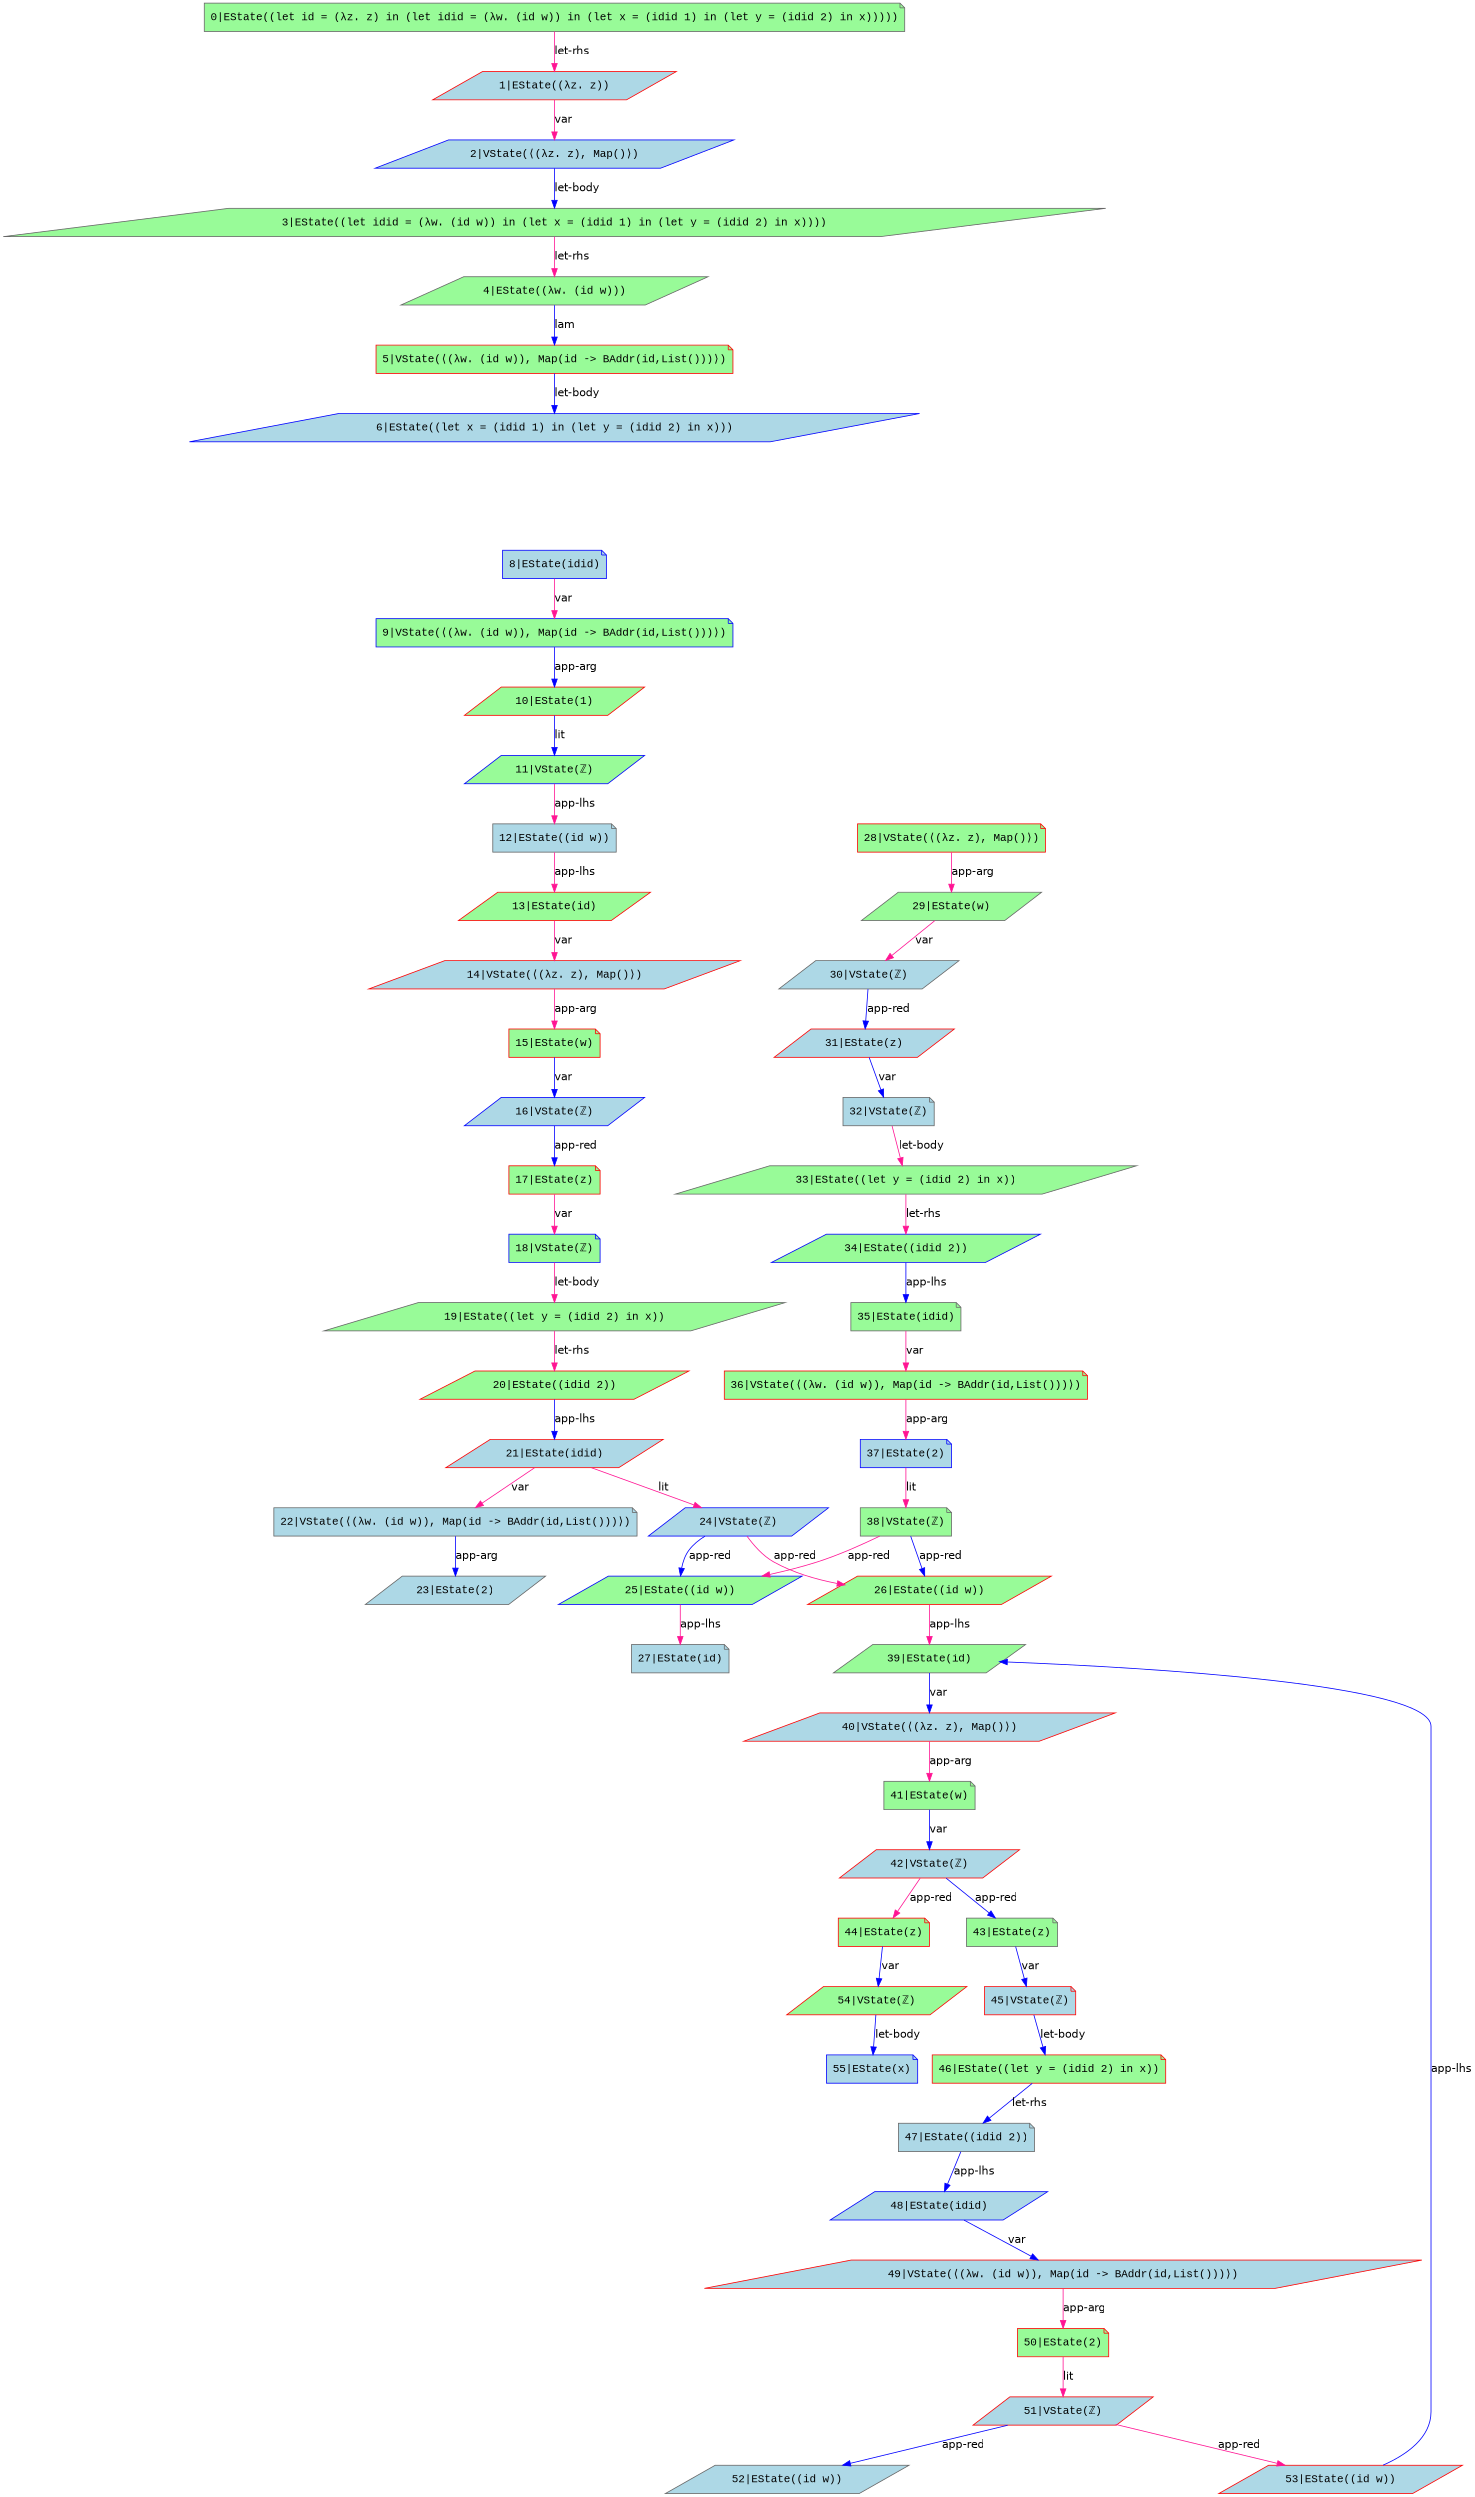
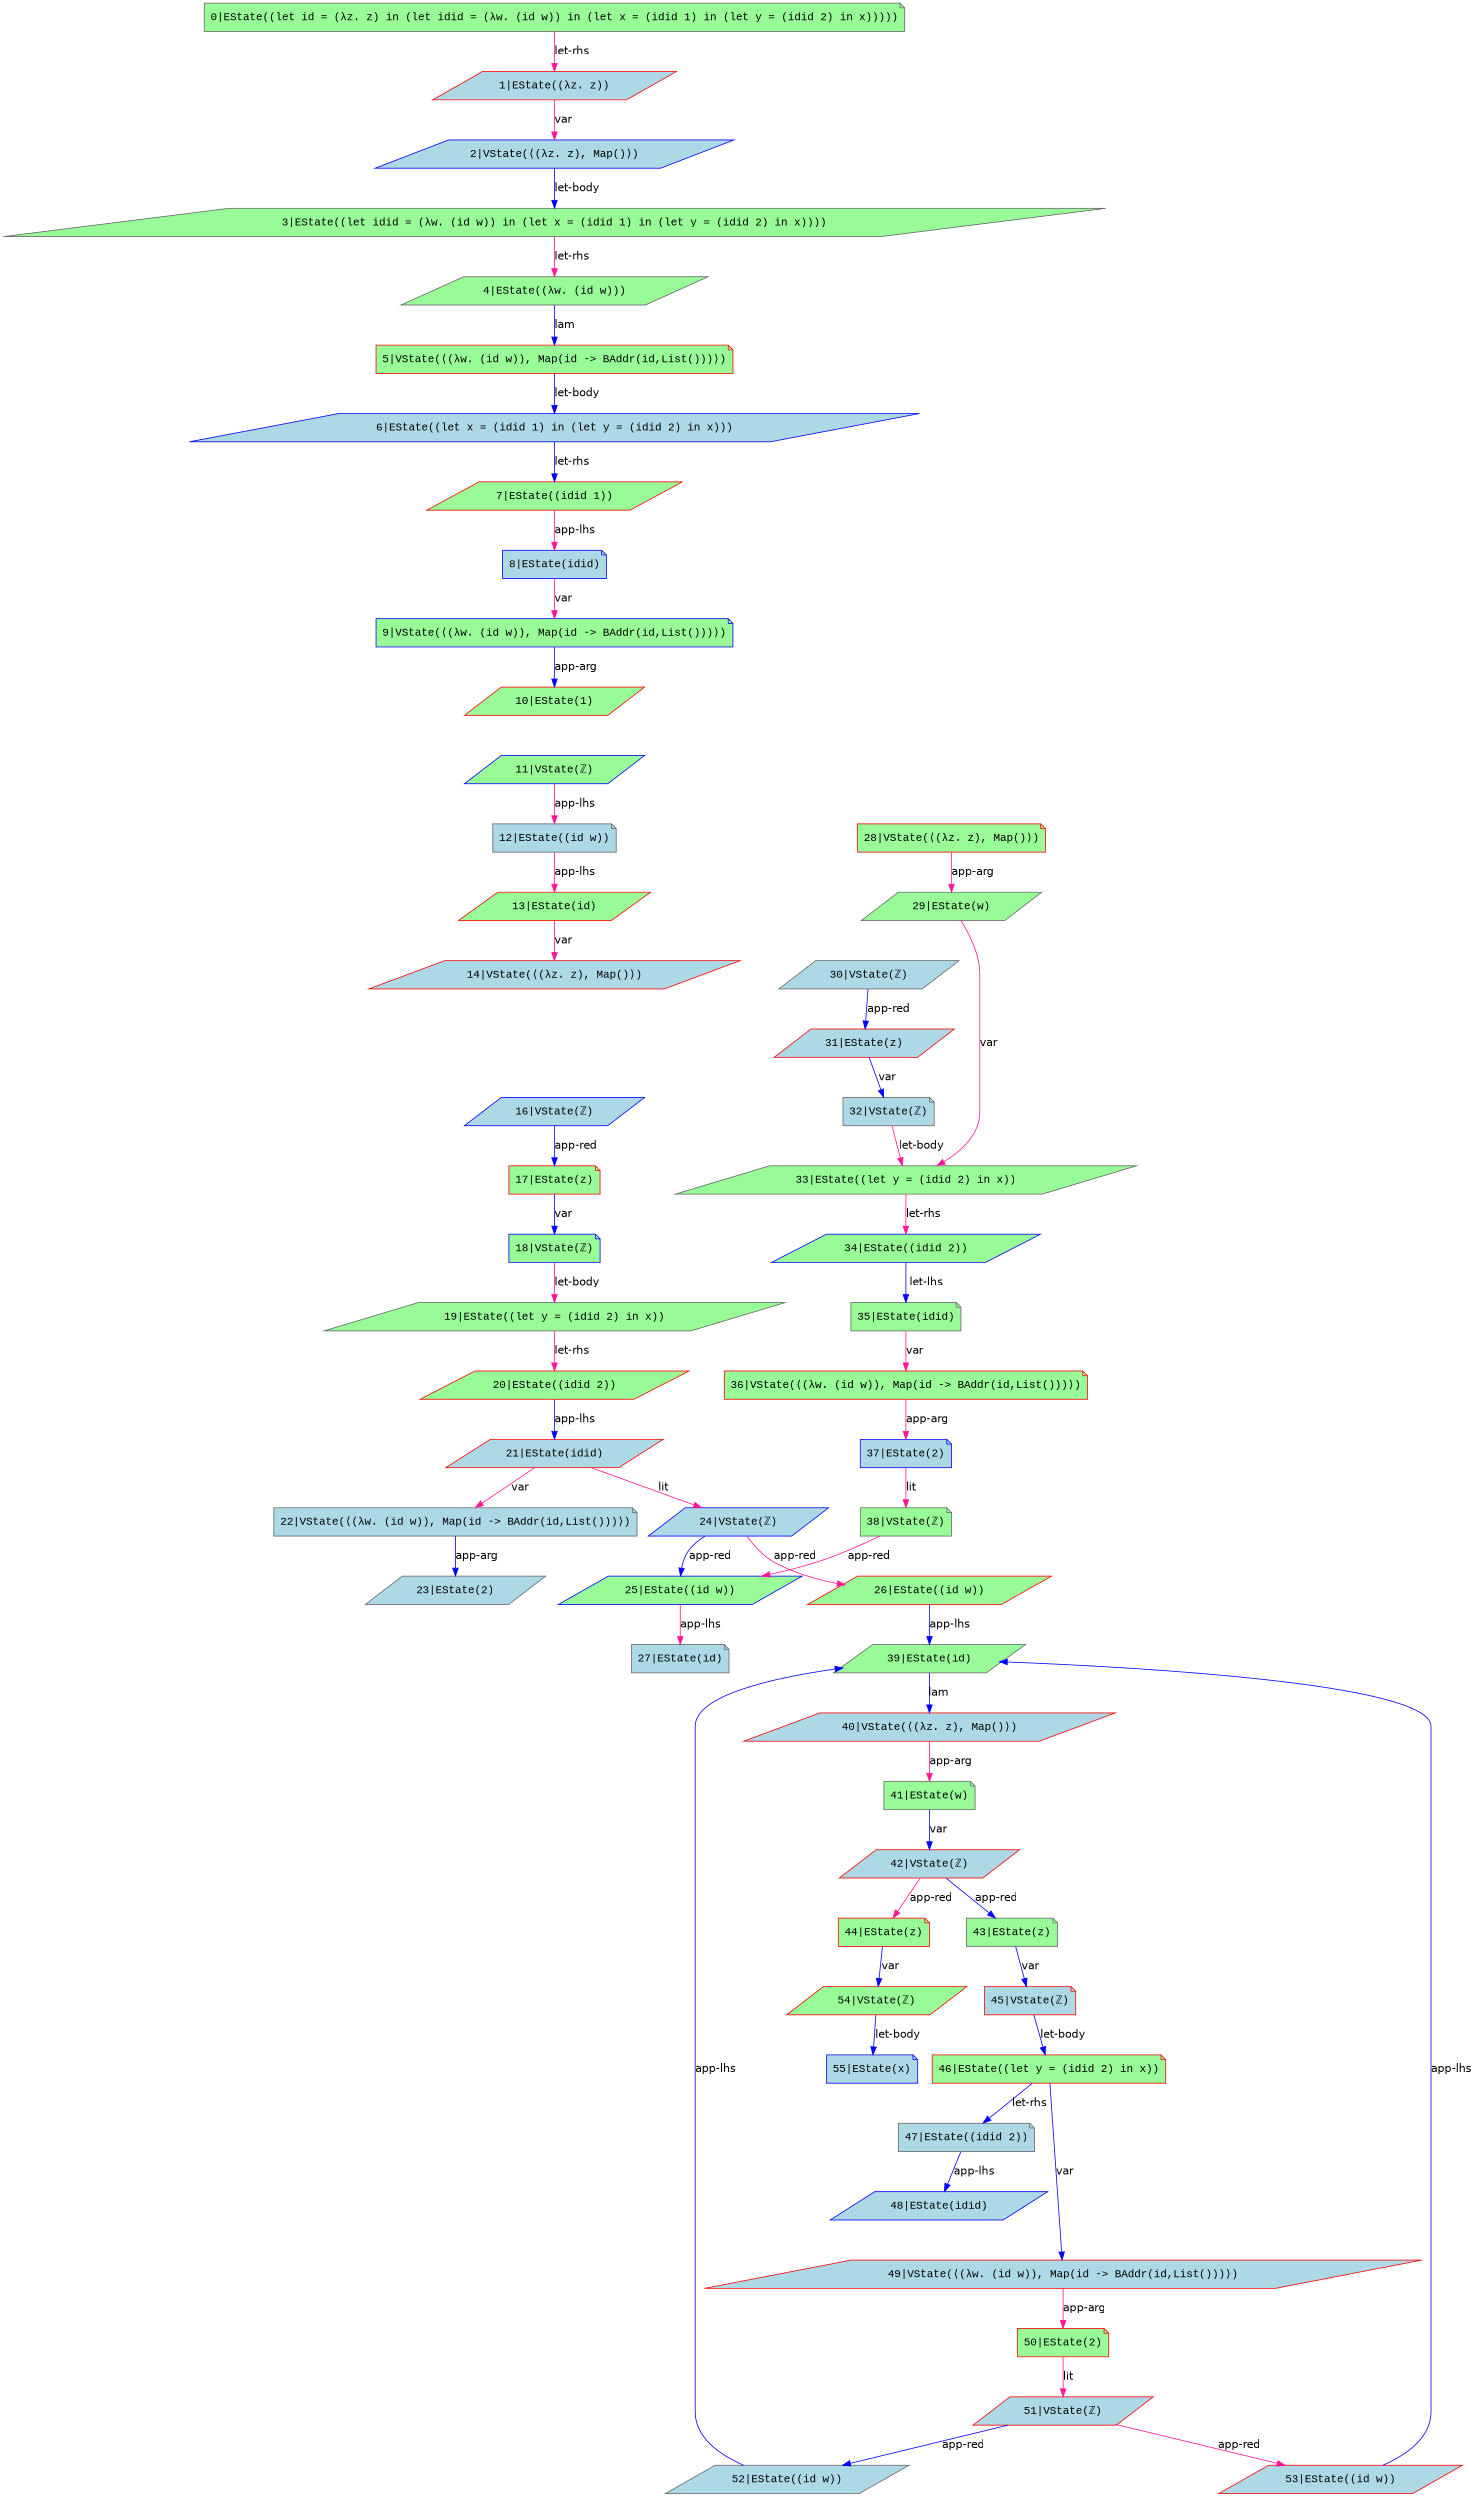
  digraph {
    node [color=red fillcolor=palegreen fontname="Courier New" shape=parallelogram style=filled]
    edge [color=blue fontname=helvetica]
    n1 [color=gray40 label="0|EState((let id = (λz. z) in (let idid = (λw. (id w)) in (let x = (idid 1) in (let y = (idid 2) in x)))))" shape=note]
    n2 [fillcolor=lightblue label="1|EState((λz. z))"]
    n3 [color=blue fillcolor=lightblue label="2|VState(⟨(λz. z), Map()⟩)"]
    n4 [color=gray40 label="3|EState((let idid = (λw. (id w)) in (let x = (idid 1) in (let y = (idid 2) in x))))"]
    n5 [color=gray40 label="4|EState((λw. (id w)))"]
    n6 [label="5|VState(⟨(λw. (id w)), Map(id -> BAddr(id,List()))⟩)" shape=note]
    n7 [color=blue fillcolor=lightblue label="6|EState((let x = (idid 1) in (let y = (idid 2) in x)))"]
+   n8 [label="7|EState((idid 1))"]
    n9 [color=blue fillcolor=lightblue label="8|EState(idid)" shape=note]
    n10 [color=blue label="9|VState(⟨(λw. (id w)), Map(id -> BAddr(id,List()))⟩)" shape=note]
    n11 [label="10|EState(1)"]
    n12 [color=blue label="11|VState(ℤ)"]
    n13 [color=gray40 fillcolor=lightblue label="12|EState((id w))" shape=note]
    n14 [label="13|EState(id)"]
    n15 [fillcolor=lightblue label="14|VState(⟨(λz. z), Map()⟩)"]
-   n16 [label="15|EState(w)" shape=note]
    n17 [color=blue fillcolor=lightblue label="16|VState(ℤ)"]
    n18 [label="17|EState(z)" shape=note]
    n19 [color=blue label="18|VState(ℤ)" shape=note]
    n20 [color=gray40 label="19|EState((let y = (idid 2) in x))"]
    n21 [label="20|EState((idid 2))"]
    n22 [fillcolor=lightblue label="21|EState(idid)"]
    n23 [color=gray40 fillcolor=lightblue label="22|VState(⟨(λw. (id w)), Map(id -> BAddr(id,List()))⟩)" shape=note]
    n24 [color=blue fillcolor=lightblue label="24|VState(ℤ)"]
    n25 [color=gray40 fillcolor=lightblue label="23|EState(2)"]
    n26 [color=blue label="25|EState((id w))"]
    n27 [label="26|EState((id w))"]
    n28 [color=gray40 fillcolor=lightblue label="27|EState(id)" shape=note]
    n29 [color=gray40 label="39|EState(id)"]
    n30 [fillcolor=lightblue label="40|VState(⟨(λz. z), Map()⟩)"]
    n31 [label="28|VState(⟨(λz. z), Map()⟩)" shape=note]
    n32 [color=gray40 label="29|EState(w)"]
    n33 [color=gray40 fillcolor=lightblue label="30|VState(ℤ)"]
    n34 [fillcolor=lightblue label="31|EState(z)"]
    n35 [color=gray40 fillcolor=lightblue label="32|VState(ℤ)" shape=note]
    n36 [color=gray40 label="33|EState((let y = (idid 2) in x))"]
    n37 [color=blue label="34|EState((idid 2))"]
    n38 [color=gray40 label="35|EState(idid)" shape=note]
    n39 [label="36|VState(⟨(λw. (id w)), Map(id -> BAddr(id,List()))⟩)" shape=note]
    n40 [color=blue fillcolor=lightblue label="37|EState(2)" shape=note]
    n41 [color=gray40 label="38|VState(ℤ)" shape=note]
    n42 [color=gray40 label="41|EState(w)" shape=note]
    n43 [fillcolor=lightblue label="42|VState(ℤ)"]
    n44 [color=gray40 label="43|EState(z)" shape=note]
    n45 [label="44|EState(z)" shape=note]
    n46 [fillcolor=lightblue label="45|VState(ℤ)" shape=note]
    n47 [label="54|VState(ℤ)"]
    n48 [label="46|EState((let y = (idid 2) in x))" shape=note]
    n49 [color=blue fillcolor=lightblue label="55|EState(x)" shape=note]
    n50 [color=gray40 fillcolor=lightblue label="47|EState((idid 2))" shape=note]
    n51 [color=blue fillcolor=lightblue label="48|EState(idid)"]
    n52 [fillcolor=lightblue label="49|VState(⟨(λw. (id w)), Map(id -> BAddr(id,List()))⟩)"]
    n53 [label="50|EState(2)" shape=note]
    n54 [fillcolor=lightblue label="51|VState(ℤ)"]
    n55 [color=gray40 fillcolor=lightblue label="52|EState((id w))"]
    n56 [fillcolor=lightblue label="53|EState((id w))"]
    n1 -> n2 [color=deeppink label="let-rhs"]
    n2 -> n3 [color=deeppink label=var]
    n3 -> n4 [label="let-body"]
    n4 -> n5 [color=deeppink label="let-rhs"]
    n5 -> n6 [label=lam]
    n6 -> n7 [label="let-body"]
+   n7 -> n8 [label="let-rhs"]
+   n8 -> n9 [color=deeppink label="app-lhs"]
    n9 -> n10 [color=deeppink label=var]
    n10 -> n11 [label="app-arg"]
-   n11 -> n12 [label=lit]
    n12 -> n13 [color=deeppink label="app-lhs"]
    n13 -> n14 [color=deeppink label="app-lhs"]
    n14 -> n15 [color=deeppink label=var]
-   n15 -> n16 [color=deeppink label="app-arg"]
-   n16 -> n17 [label=var]
    n17 -> n18 [label="app-red"]
-   n18 -> n19 [color=deeppink label=var]
+   n18 -> n19 [label=var]
    n19 -> n20 [color=deeppink label="let-body"]
    n20 -> n21 [color=deeppink label="let-rhs"]
    n21 -> n22 [label="app-lhs"]
    n22 -> n23 [color=deeppink label=var]
    n22 -> n24 [color=deeppink label=lit]
    n23 -> n25 [label="app-arg"]
    n24 -> n26 [label="app-red"]
    n24 -> n27 [color=deeppink label="app-red"]
    n26 -> n28 [color=deeppink label="app-lhs"]
-   n27 -> n29 [color=deeppink label="app-lhs"]
-   n29 -> n30 [label=var]
+   n27 -> n29 [label="app-lhs"]
+   n29 -> n30 [label=lam]
    n30 -> n42 [color=deeppink label="app-arg"]
    n31 -> n32 [color=deeppink label="app-arg"]
-   n32 -> n33 [color=deeppink label=var]
+   n32 -> n36 [color=deeppink label=var]
    n33 -> n34 [label="app-red"]
    n34 -> n35 [label=var]
    n35 -> n36 [color=deeppink label="let-body"]
    n36 -> n37 [color=deeppink label="let-rhs"]
-   n37 -> n38 [label="app-lhs"]
+   n37 -> n38 [label="let-lhs"]
    n38 -> n39 [color=deeppink label=var]
    n39 -> n40 [color=deeppink label="app-arg"]
    n40 -> n41 [color=deeppink label=lit]
    n41 -> n26 [color=deeppink label="app-red"]
-   n41 -> n27 [label="app-red"]
    n42 -> n43 [label=var]
    n43 -> n44 [label="app-red"]
    n43 -> n45 [color=deeppink label="app-red"]
    n44 -> n46 [label=var]
    n45 -> n47 [label=var]
    n46 -> n48 [label="let-body"]
    n47 -> n49 [label="let-body"]
    n48 -> n50 [label="let-rhs"]
    n50 -> n51 [label="app-lhs"]
-   n51 -> n52 [label=var]
+   n48 -> n52 [label=var]
    n52 -> n53 [color=deeppink label="app-arg"]
    n53 -> n54 [color=deeppink label=lit]
    n54 -> n55 [label="app-red"]
    n54 -> n56 [color=deeppink label="app-red"]
+   n55 -> n29 [label="app-lhs"]
    n56 -> n29 [label="app-lhs"]
  }
